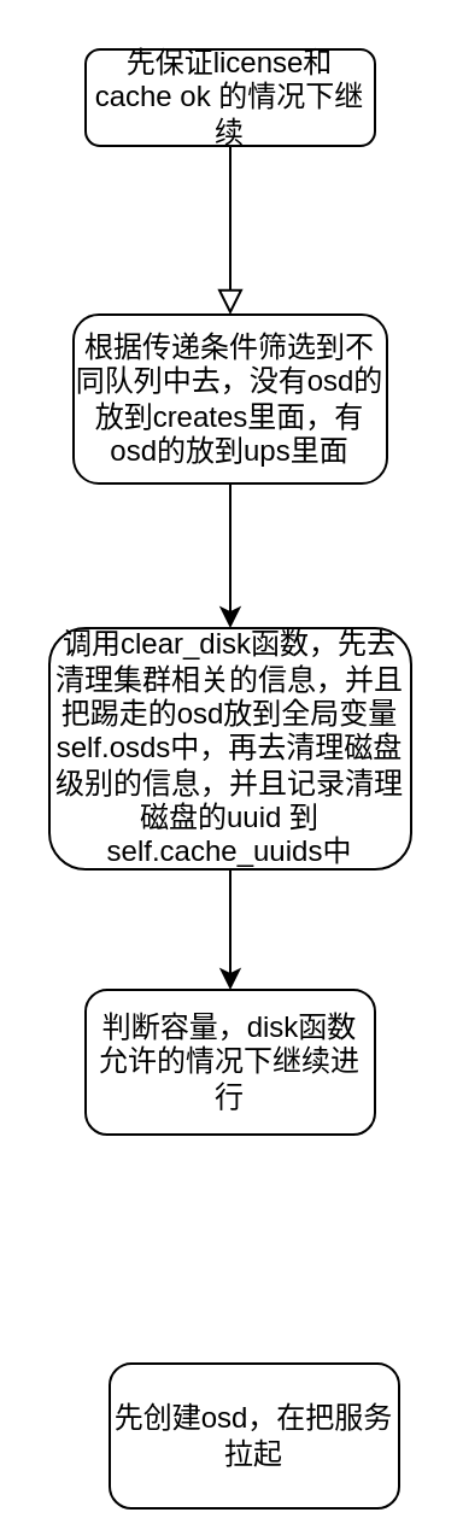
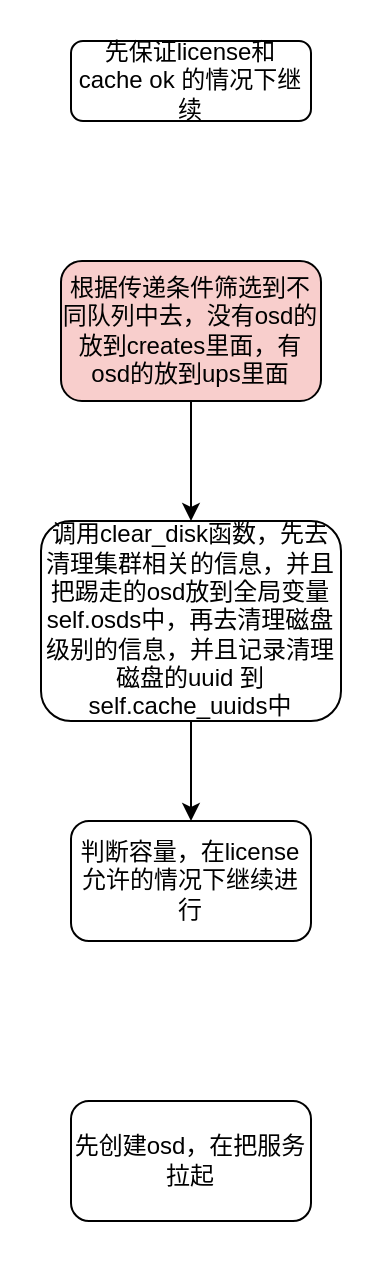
  <mxCell id="0" />
  <mxCell id="1" parent="0" />
- <mxCell id="2" value="" style="rounded=0;html=1;jettySize=auto;orthogonalLoop=1;fontSize=11;endArrow=block;endFill=0;endSize=8;strokeWidth=1;shadow=0;labelBackgroundColor=none;edgeStyle=orthogonalEdgeStyle;entryX=0.5;entryY=0;entryDx=0;entryDy=0;" edge="1" parent="1" source="3" target="5"><mxGeometry relative="1" as="geometry"><mxPoint x="95" y="110" as="targetPoint" /></mxGeometry></mxCell>
  <mxCell id="3" value="先保证license和 cache ok 的情况下继续" style="rounded=1;whiteSpace=wrap;html=1;fontSize=12;glass=0;strokeWidth=1;shadow=0;" vertex="1" parent="1"><mxGeometry x="35" y="20" width="120" height="40" as="geometry" /></mxCell>
  <mxCell id="4" value="" style="edgeStyle=orthogonalEdgeStyle;rounded=0;orthogonalLoop=1;jettySize=auto;html=1;" edge="1" parent="1" source="5" target="7"><mxGeometry relative="1" as="geometry" /></mxCell>
- <mxCell id="5" value="根据传递条件筛选到不同队列中去，没有osd的放到creates里面，有osd的放到ups里面" style="whiteSpace=wrap;html=1;rounded=1;glass=0;strokeWidth=1;shadow=0;" vertex="1" parent="1"><mxGeometry x="30" y="130" width="130" height="70" as="geometry" /></mxCell>
+ <mxCell id="5" value="根据传递条件筛选到不同队列中去，没有osd的放到creates里面，有osd的放到ups里面" style="whiteSpace=wrap;html=1;rounded=1;glass=0;strokeWidth=1;shadow=0;fillColor=#f8cecc;" vertex="1" parent="1"><mxGeometry x="30" y="130" width="130" height="70" as="geometry" /></mxCell>
  <mxCell id="6" value="" style="edgeStyle=orthogonalEdgeStyle;rounded=0;orthogonalLoop=1;jettySize=auto;html=1;" edge="1" parent="1" source="7" target="8"><mxGeometry relative="1" as="geometry" /></mxCell>
  <mxCell id="7" value="调用clear_disk函数，先去清理集群相关的信息，并且把踢走的osd放到全局变量self.osds中，再去清理磁盘级别的信息，并且记录清理磁盘的uuid 到self.cache_uuids中" style="whiteSpace=wrap;html=1;rounded=1;glass=0;strokeWidth=1;shadow=0;" vertex="1" parent="1"><mxGeometry x="20" y="260" width="150" height="100" as="geometry" /></mxCell>
- <mxCell id="8" value="判断容量，disk函数 允许的情况下继续进行" style="whiteSpace=wrap;html=1;rounded=1;glass=0;strokeWidth=1;shadow=0;" vertex="1" parent="1"><mxGeometry x="35" y="410" width="120" height="60" as="geometry" /></mxCell>
- <mxCell id="9" value="先创建osd，在把服务拉起" style="whiteSpace=wrap;html=1;rounded=1;glass=0;strokeWidth=1;shadow=0;" vertex="1" parent="1"><mxGeometry x="45" y="565" width="120" height="60" as="geometry" /></mxCell>
+ <mxCell id="8" value="判断容量，在license 允许的情况下继续进行" style="whiteSpace=wrap;html=1;rounded=1;glass=0;strokeWidth=1;shadow=0;" vertex="1" parent="1"><mxGeometry x="35" y="410" width="120" height="60" as="geometry" /></mxCell>
+ <mxCell id="9" value="先创建osd，在把服务拉起" style="whiteSpace=wrap;html=1;rounded=1;glass=0;strokeWidth=1;shadow=0;" vertex="1" parent="1"><mxGeometry x="35" y="550" width="120" height="60" as="geometry" /></mxCell>
